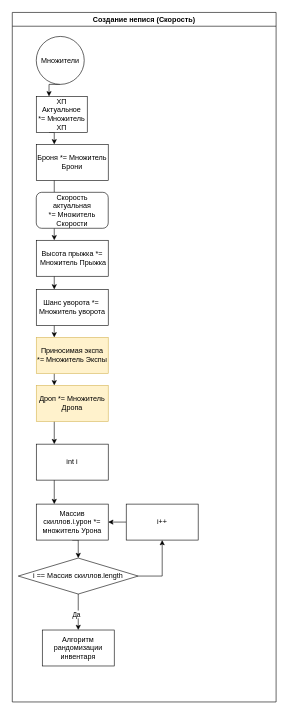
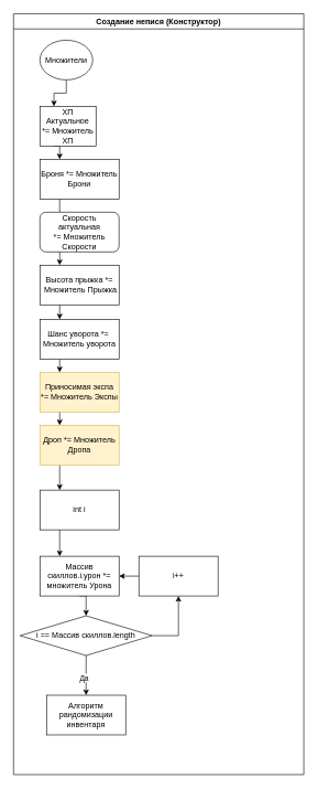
  <mxCell id="0" />
  <mxCell id="1" parent="0" />
- <mxCell id="2" value="Создание непися (Скорость)" style="swimlane;whiteSpace=wrap;html=1;" vertex="1" parent="1"><mxGeometry x="20" y="20" width="440" height="1150" as="geometry" /></mxCell>
+ <mxCell id="2" value="Создание непися (Конструктор)" style="swimlane;whiteSpace=wrap;html=1;" vertex="1" parent="1"><mxGeometry x="20" y="20" width="440" height="1150" as="geometry" /></mxCell>
  <mxCell id="3" style="edgeStyle=orthogonalEdgeStyle;rounded=0;orthogonalLoop=1;jettySize=auto;html=1;exitX=0.5;exitY=1;exitDx=0;exitDy=0;entryX=0.25;entryY=0;entryDx=0;entryDy=0;" edge="1" parent="2" source="4" target="6"><mxGeometry relative="1" as="geometry" /></mxCell>
- <mxCell id="4" value="Множители" style="ellipse;whiteSpace=wrap;html=1;aspect=fixed;" vertex="1" parent="2"><mxGeometry x="40" y="40" width="80" height="80" as="geometry" /></mxCell>
+ <mxCell id="4" value="Множители" style="ellipse;whiteSpace=wrap;html=1;aspect=fixed;" vertex="1" parent="2"><mxGeometry x="40" y="40" width="80" height="60" as="geometry" /></mxCell>
  <mxCell id="5" style="edgeStyle=orthogonalEdgeStyle;rounded=0;orthogonalLoop=1;jettySize=auto;html=1;exitX=0.25;exitY=1;exitDx=0;exitDy=0;entryX=0.25;entryY=0;entryDx=0;entryDy=0;" edge="1" parent="2" source="6" target="8"><mxGeometry relative="1" as="geometry" /></mxCell>
  <mxCell id="6" value="ХП Актуальное *=&amp;nbsp;Множитель ХП" style="rounded=0;whiteSpace=wrap;html=1;" vertex="1" parent="2"><mxGeometry x="40" y="140" width="85" height="60" as="geometry" /></mxCell>
  <mxCell id="7" style="edgeStyle=orthogonalEdgeStyle;rounded=0;orthogonalLoop=1;jettySize=auto;html=1;exitX=0.25;exitY=1;exitDx=0;exitDy=0;entryX=0.25;entryY=0;entryDx=0;entryDy=0;endArrow=none;" edge="1" parent="2" source="8" target="10"><mxGeometry relative="1" as="geometry" /></mxCell>
  <mxCell id="8" value="Броня *=&amp;nbsp;Множитель Брони" style="rounded=0;whiteSpace=wrap;html=1;" vertex="1" parent="2"><mxGeometry x="40" y="220" width="120" height="60" as="geometry" /></mxCell>
  <mxCell id="9" style="edgeStyle=orthogonalEdgeStyle;rounded=0;orthogonalLoop=1;jettySize=auto;html=1;exitX=0.25;exitY=1;exitDx=0;exitDy=0;entryX=0.25;entryY=0;entryDx=0;entryDy=0;" edge="1" parent="2" source="10" target="12"><mxGeometry relative="1" as="geometry" /></mxCell>
  <mxCell id="10" value="Скорость актуальная *=&amp;nbsp;Множитель Скорости" style="whiteSpace=wrap;html=1;rounded=1;" vertex="1" parent="2"><mxGeometry x="40" y="300" width="120" height="60" as="geometry" /></mxCell>
  <mxCell id="11" style="edgeStyle=orthogonalEdgeStyle;rounded=0;orthogonalLoop=1;jettySize=auto;html=1;exitX=0.25;exitY=1;exitDx=0;exitDy=0;entryX=0.25;entryY=0;entryDx=0;entryDy=0;" edge="1" parent="2" source="12" target="18"><mxGeometry relative="1" as="geometry" /></mxCell>
  <mxCell id="12" value="Высота прыжка *=&lt;br&gt;&amp;nbsp;Множитель Прыжка" style="rounded=0;whiteSpace=wrap;html=1;" vertex="1" parent="2"><mxGeometry x="40" y="380" width="120" height="60" as="geometry" /></mxCell>
  <mxCell id="13" style="edgeStyle=orthogonalEdgeStyle;rounded=0;orthogonalLoop=1;jettySize=auto;html=1;exitX=0.25;exitY=1;exitDx=0;exitDy=0;entryX=0.25;entryY=0;entryDx=0;entryDy=0;" edge="1" parent="2" source="14" target="20"><mxGeometry relative="1" as="geometry" /></mxCell>
  <mxCell id="14" value="Дроп *= Множитель Дропа" style="rounded=0;whiteSpace=wrap;html=1;fillColor=#fff2cc;strokeColor=#d6b656;" vertex="1" parent="2"><mxGeometry x="40" y="622" width="120" height="60" as="geometry" /></mxCell>
  <mxCell id="15" style="edgeStyle=orthogonalEdgeStyle;rounded=0;orthogonalLoop=1;jettySize=auto;html=1;exitX=0.25;exitY=1;exitDx=0;exitDy=0;entryX=0.25;entryY=0;entryDx=0;entryDy=0;" edge="1" parent="2" source="16" target="14"><mxGeometry relative="1" as="geometry" /></mxCell>
  <mxCell id="16" value="Приносимая экспа *= Множитель Экспы" style="rounded=0;whiteSpace=wrap;html=1;fillColor=#fff2cc;strokeColor=#d6b656;" vertex="1" parent="2"><mxGeometry x="40" y="542" width="120" height="60" as="geometry" /></mxCell>
  <mxCell id="17" style="edgeStyle=orthogonalEdgeStyle;rounded=0;orthogonalLoop=1;jettySize=auto;html=1;exitX=0.25;exitY=1;exitDx=0;exitDy=0;entryX=0.25;entryY=0;entryDx=0;entryDy=0;" edge="1" parent="2" source="18" target="16"><mxGeometry relative="1" as="geometry" /></mxCell>
  <mxCell id="18" value="Шанс уворота *=&amp;nbsp;&lt;br&gt;Множитель уворота" style="rounded=0;whiteSpace=wrap;html=1;" vertex="1" parent="2"><mxGeometry x="40" y="462" width="120" height="60" as="geometry" /></mxCell>
  <mxCell id="19" style="edgeStyle=orthogonalEdgeStyle;rounded=0;orthogonalLoop=1;jettySize=auto;html=1;exitX=0.25;exitY=1;exitDx=0;exitDy=0;entryX=0.25;entryY=0;entryDx=0;entryDy=0;" edge="1" parent="2" source="20" target="22"><mxGeometry relative="1" as="geometry" /></mxCell>
  <mxCell id="20" value="int i" style="rounded=0;whiteSpace=wrap;html=1;" vertex="1" parent="2"><mxGeometry x="40" y="720" width="120" height="60" as="geometry" /></mxCell>
  <mxCell id="21" style="edgeStyle=orthogonalEdgeStyle;rounded=0;orthogonalLoop=1;jettySize=auto;html=1;exitX=0.5;exitY=1;exitDx=0;exitDy=0;entryX=0.5;entryY=0;entryDx=0;entryDy=0;" edge="1" parent="2" source="22" target="26"><mxGeometry relative="1" as="geometry" /></mxCell>
  <mxCell id="22" value="Массив скиллов.i.урон *= множитель Урона" style="rounded=0;whiteSpace=wrap;html=1;" vertex="1" parent="2"><mxGeometry x="40" y="820" width="120" height="60" as="geometry" /></mxCell>
  <mxCell id="23" style="edgeStyle=orthogonalEdgeStyle;rounded=0;orthogonalLoop=1;jettySize=auto;html=1;exitX=0.5;exitY=1;exitDx=0;exitDy=0;" edge="1" parent="2" source="14" target="14"><mxGeometry relative="1" as="geometry" /></mxCell>
  <mxCell id="24" style="edgeStyle=orthogonalEdgeStyle;rounded=0;orthogonalLoop=1;jettySize=auto;html=1;exitX=0.5;exitY=1;exitDx=0;exitDy=0;entryX=0.5;entryY=0;entryDx=0;entryDy=0;" edge="1" parent="2" source="26" target="30"><mxGeometry relative="1" as="geometry"><mxPoint x="109.588" y="1030" as="targetPoint" /></mxGeometry></mxCell>
  <mxCell id="25" value="Да" style="edgeLabel;html=1;align=center;verticalAlign=middle;resizable=0;points=[];" vertex="1" connectable="0" parent="24"><mxGeometry x="0.11" y="-4" relative="1" as="geometry"><mxPoint as="offset" /></mxGeometry></mxCell>
  <mxCell id="26" value="i == Массив скиллов.length" style="shape=rhombus;perimeter=rhombusPerimeter;whiteSpace=wrap;html=1;align=center;" vertex="1" parent="2"><mxGeometry x="10" y="910" width="200" height="60" as="geometry" /></mxCell>
  <mxCell id="27" style="edgeStyle=orthogonalEdgeStyle;rounded=0;orthogonalLoop=1;jettySize=auto;html=1;exitX=0;exitY=0.5;exitDx=0;exitDy=0;entryX=1;entryY=0.5;entryDx=0;entryDy=0;" edge="1" parent="2" source="28" target="22"><mxGeometry relative="1" as="geometry" /></mxCell>
  <mxCell id="28" value="i++" style="rounded=0;whiteSpace=wrap;html=1;" vertex="1" parent="2"><mxGeometry x="190" y="820" width="120" height="60" as="geometry" /></mxCell>
  <mxCell id="29" style="edgeStyle=orthogonalEdgeStyle;rounded=0;orthogonalLoop=1;jettySize=auto;html=1;exitX=1;exitY=0.5;exitDx=0;exitDy=0;" edge="1" parent="2" source="26" target="28"><mxGeometry relative="1" as="geometry"><mxPoint x="220" y="860" as="targetPoint" /></mxGeometry></mxCell>
  <mxCell id="30" value="Алгоритм рандомизации инвентаря" style="rounded=0;whiteSpace=wrap;html=1;" vertex="1" parent="2"><mxGeometry x="50" y="1030" width="120" height="60" as="geometry" /></mxCell>
